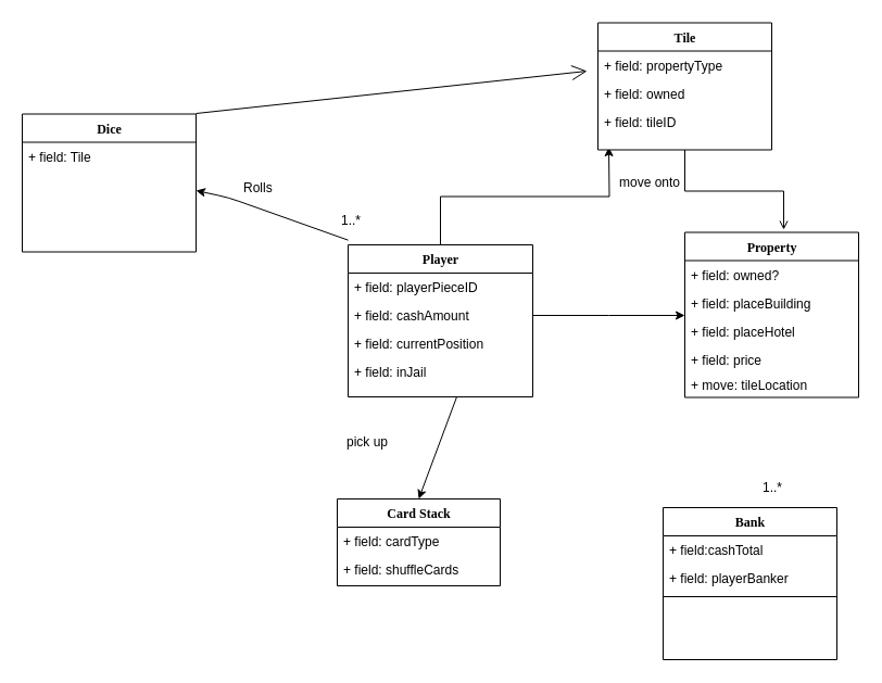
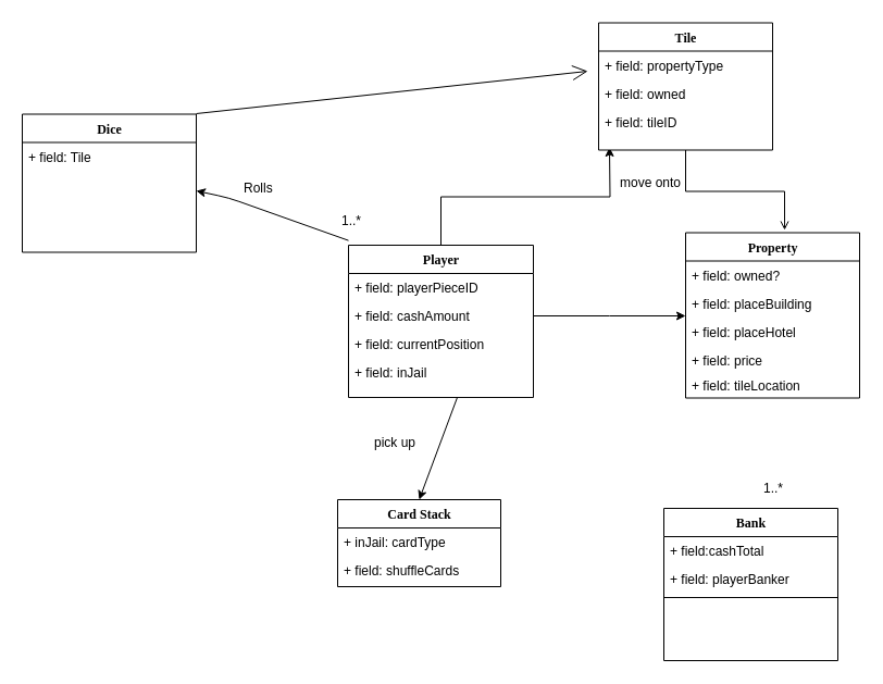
  <mxCell id="0" />
  <mxCell id="1" parent="0" />
  <mxCell id="2" style="edgeStyle=orthogonalEdgeStyle;rounded=0;orthogonalLoop=1;jettySize=auto;html=1;exitX=0.5;exitY=0;exitDx=0;exitDy=0;" edge="1" parent="1" source="3"><mxGeometry relative="1" as="geometry"><mxPoint x="560" y="135" as="targetPoint" /></mxGeometry></mxCell>
  <mxCell id="3" value="Player" style="swimlane;html=1;fontStyle=1;align=center;verticalAlign=top;childLayout=stackLayout;horizontal=1;startSize=26;horizontalStack=0;resizeParent=1;resizeLast=0;collapsible=1;marginBottom=0;swimlaneFillColor=#ffffff;rounded=0;shadow=0;comic=0;labelBackgroundColor=none;strokeColor=#000000;strokeWidth=1;fillColor=none;fontFamily=Verdana;fontSize=12;fontColor=#000000;" parent="1" vertex="1"><mxGeometry x="320" y="225" width="170" height="140" as="geometry" /></mxCell>
  <mxCell id="4" value="+ field: playerPieceID" style="text;html=1;strokeColor=none;fillColor=none;align=left;verticalAlign=top;spacingLeft=4;spacingRight=4;whiteSpace=wrap;overflow=hidden;rotatable=0;points=[[0,0.5],[1,0.5]];portConstraint=eastwest;" parent="3" vertex="1"><mxGeometry y="26" width="170" height="26" as="geometry" /></mxCell>
  <mxCell id="5" value="&lt;div&gt;+ field: cashAmount&lt;/div&gt;&lt;div&gt;&lt;br&gt;&lt;/div&gt;&lt;div&gt;&lt;br&gt;&lt;/div&gt;" style="text;html=1;strokeColor=none;fillColor=none;align=left;verticalAlign=top;spacingLeft=4;spacingRight=4;whiteSpace=wrap;overflow=hidden;rotatable=0;points=[[0,0.5],[1,0.5]];portConstraint=eastwest;" parent="3" vertex="1"><mxGeometry y="52" width="170" height="26" as="geometry" /></mxCell>
  <mxCell id="6" value="&lt;div&gt;+ field: currentPosition&lt;br&gt;&lt;/div&gt;" style="text;html=1;strokeColor=none;fillColor=none;align=left;verticalAlign=top;spacingLeft=4;spacingRight=4;whiteSpace=wrap;overflow=hidden;rotatable=0;points=[[0,0.5],[1,0.5]];portConstraint=eastwest;" vertex="1" parent="3"><mxGeometry y="78" width="170" height="26" as="geometry" /></mxCell>
  <mxCell id="7" value="&lt;div&gt;+ field: inJail&lt;br&gt;&lt;/div&gt;" style="text;html=1;strokeColor=none;fillColor=none;align=left;verticalAlign=top;spacingLeft=4;spacingRight=4;whiteSpace=wrap;overflow=hidden;rotatable=0;points=[[0,0.5],[1,0.5]];portConstraint=eastwest;" vertex="1" parent="3"><mxGeometry y="104" width="170" height="26" as="geometry" /></mxCell>
  <mxCell id="8" value="Dice" style="swimlane;html=1;fontStyle=1;align=center;verticalAlign=top;childLayout=stackLayout;horizontal=1;startSize=26;horizontalStack=0;resizeParent=1;resizeLast=0;collapsible=1;marginBottom=0;swimlaneFillColor=#ffffff;rounded=0;shadow=0;comic=0;labelBackgroundColor=none;strokeColor=#000000;strokeWidth=1;fillColor=none;fontFamily=Verdana;fontSize=12;fontColor=#000000;" parent="1" vertex="1"><mxGeometry x="20" y="104.5" width="160" height="127" as="geometry" /></mxCell>
  <mxCell id="9" value="+ field: Tile" style="text;html=1;strokeColor=none;fillColor=none;align=left;verticalAlign=top;spacingLeft=4;spacingRight=4;whiteSpace=wrap;overflow=hidden;rotatable=0;points=[[0,0.5],[1,0.5]];portConstraint=eastwest;" parent="8" vertex="1"><mxGeometry y="26" width="160" height="26" as="geometry" /></mxCell>
  <mxCell id="10" style="edgeStyle=orthogonalEdgeStyle;rounded=0;orthogonalLoop=1;jettySize=auto;html=1;exitX=0.5;exitY=1;exitDx=0;exitDy=0;entryX=0.569;entryY=-0.016;entryDx=0;entryDy=0;entryPerimeter=0;endArrow=open;" edge="1" parent="1" source="11" target="19"><mxGeometry relative="1" as="geometry" /></mxCell>
  <mxCell id="11" value="Tile" style="swimlane;html=1;fontStyle=1;align=center;verticalAlign=top;childLayout=stackLayout;horizontal=1;startSize=26;horizontalStack=0;resizeParent=1;resizeLast=0;collapsible=1;marginBottom=0;swimlaneFillColor=#ffffff;rounded=0;shadow=0;comic=0;labelBackgroundColor=none;strokeColor=#000000;strokeWidth=1;fillColor=none;fontFamily=Verdana;fontSize=12;fontColor=#000000;" parent="1" vertex="1"><mxGeometry x="550" y="20.5" width="160" height="117" as="geometry" /></mxCell>
  <mxCell id="12" value="+ field: propertyType" style="text;html=1;strokeColor=none;fillColor=none;align=left;verticalAlign=top;spacingLeft=4;spacingRight=4;whiteSpace=wrap;overflow=hidden;rotatable=0;points=[[0,0.5],[1,0.5]];portConstraint=eastwest;" parent="11" vertex="1"><mxGeometry y="26" width="160" height="26" as="geometry" /></mxCell>
  <mxCell id="13" value="+ field: owned" style="text;html=1;strokeColor=none;fillColor=none;align=left;verticalAlign=top;spacingLeft=4;spacingRight=4;whiteSpace=wrap;overflow=hidden;rotatable=0;points=[[0,0.5],[1,0.5]];portConstraint=eastwest;" parent="11" vertex="1"><mxGeometry y="52" width="160" height="26" as="geometry" /></mxCell>
  <mxCell id="14" value="+ field: tileID" style="text;html=1;strokeColor=none;fillColor=none;align=left;verticalAlign=top;spacingLeft=4;spacingRight=4;whiteSpace=wrap;overflow=hidden;rotatable=0;points=[[0,0.5],[1,0.5]];portConstraint=eastwest;" vertex="1" parent="11"><mxGeometry y="78" width="160" height="26" as="geometry" /></mxCell>
  <mxCell id="15" value="Bank" style="swimlane;html=1;fontStyle=1;align=center;verticalAlign=top;childLayout=stackLayout;horizontal=1;startSize=26;horizontalStack=0;resizeParent=1;resizeLast=0;collapsible=1;marginBottom=0;swimlaneFillColor=#ffffff;rounded=0;shadow=0;comic=0;labelBackgroundColor=none;strokeColor=#000000;strokeWidth=1;fillColor=none;fontFamily=Verdana;fontSize=12;fontColor=#000000;" vertex="1" parent="1"><mxGeometry x="610" y="467" width="160" height="140" as="geometry" /></mxCell>
  <mxCell id="16" value="+ field:cashTotal" style="text;html=1;strokeColor=none;fillColor=none;align=left;verticalAlign=top;spacingLeft=4;spacingRight=4;whiteSpace=wrap;overflow=hidden;rotatable=0;points=[[0,0.5],[1,0.5]];portConstraint=eastwest;" vertex="1" parent="15"><mxGeometry y="26" width="160" height="26" as="geometry" /></mxCell>
  <mxCell id="17" value="+ field: playerBanker" style="text;html=1;strokeColor=none;fillColor=none;align=left;verticalAlign=top;spacingLeft=4;spacingRight=4;whiteSpace=wrap;overflow=hidden;rotatable=0;points=[[0,0.5],[1,0.5]];portConstraint=eastwest;" vertex="1" parent="15"><mxGeometry y="52" width="160" height="26" as="geometry" /></mxCell>
  <mxCell id="18" value="" style="line;html=1;strokeWidth=1;fillColor=none;align=left;verticalAlign=middle;spacingTop=-1;spacingLeft=3;spacingRight=3;rotatable=0;labelPosition=right;points=[];portConstraint=eastwest;" vertex="1" parent="15"><mxGeometry y="78" width="160" height="8" as="geometry" /></mxCell>
  <mxCell id="19" value="Property" style="swimlane;html=1;fontStyle=1;align=center;verticalAlign=top;childLayout=stackLayout;horizontal=1;startSize=26;horizontalStack=0;resizeParent=1;resizeLast=0;collapsible=1;marginBottom=0;swimlaneFillColor=#ffffff;rounded=0;shadow=0;comic=0;labelBackgroundColor=none;strokeColor=#000000;strokeWidth=1;fillColor=none;fontFamily=Verdana;fontSize=12;fontColor=#000000;" vertex="1" parent="1"><mxGeometry x="630" y="213.5" width="160" height="152" as="geometry" /></mxCell>
  <mxCell id="20" value="+ field: owned?" style="text;html=1;strokeColor=none;fillColor=none;align=left;verticalAlign=top;spacingLeft=4;spacingRight=4;whiteSpace=wrap;overflow=hidden;rotatable=0;points=[[0,0.5],[1,0.5]];portConstraint=eastwest;" vertex="1" parent="19"><mxGeometry y="26" width="160" height="26" as="geometry" /></mxCell>
  <mxCell id="21" value="+ field: placeBuilding" style="text;html=1;strokeColor=none;fillColor=none;align=left;verticalAlign=top;spacingLeft=4;spacingRight=4;whiteSpace=wrap;overflow=hidden;rotatable=0;points=[[0,0.5],[1,0.5]];portConstraint=eastwest;" vertex="1" parent="19"><mxGeometry y="52" width="160" height="26" as="geometry" /></mxCell>
  <mxCell id="22" value="+ field: placeHotel" style="text;html=1;strokeColor=none;fillColor=none;align=left;verticalAlign=top;spacingLeft=4;spacingRight=4;whiteSpace=wrap;overflow=hidden;rotatable=0;points=[[0,0.5],[1,0.5]];portConstraint=eastwest;" vertex="1" parent="19"><mxGeometry y="78" width="160" height="26" as="geometry" /></mxCell>
  <mxCell id="23" value="+ field: price" style="text;html=1;strokeColor=none;fillColor=none;align=left;verticalAlign=top;spacingLeft=4;spacingRight=4;whiteSpace=wrap;overflow=hidden;rotatable=0;points=[[0,0.5],[1,0.5]];portConstraint=eastwest;" vertex="1" parent="19"><mxGeometry y="104" width="160" height="26" as="geometry" /></mxCell>
  <mxCell id="24" value="Card Stack" style="swimlane;html=1;fontStyle=1;align=center;verticalAlign=top;childLayout=stackLayout;horizontal=1;startSize=26;horizontalStack=0;resizeParent=1;resizeLast=0;collapsible=1;marginBottom=0;swimlaneFillColor=#ffffff;rounded=0;shadow=0;comic=0;labelBackgroundColor=none;strokeColor=#000000;strokeWidth=1;fillColor=none;fontFamily=Verdana;fontSize=12;fontColor=#000000;" vertex="1" parent="1"><mxGeometry x="310" y="459" width="150" height="80" as="geometry" /></mxCell>
- <mxCell id="25" value="+ field: cardType" style="text;html=1;strokeColor=none;fillColor=none;align=left;verticalAlign=top;spacingLeft=4;spacingRight=4;whiteSpace=wrap;overflow=hidden;rotatable=0;points=[[0,0.5],[1,0.5]];portConstraint=eastwest;" vertex="1" parent="24"><mxGeometry y="26" width="150" height="26" as="geometry" /></mxCell>
+ <mxCell id="25" value="+ inJail: cardType" style="text;html=1;strokeColor=none;fillColor=none;align=left;verticalAlign=top;spacingLeft=4;spacingRight=4;whiteSpace=wrap;overflow=hidden;rotatable=0;points=[[0,0.5],[1,0.5]];portConstraint=eastwest;" vertex="1" parent="24"><mxGeometry y="26" width="150" height="26" as="geometry" /></mxCell>
  <mxCell id="26" value="+ field: shuffleCards" style="text;html=1;strokeColor=none;fillColor=none;align=left;verticalAlign=top;spacingLeft=4;spacingRight=4;whiteSpace=wrap;overflow=hidden;rotatable=0;points=[[0,0.5],[1,0.5]];portConstraint=eastwest;" vertex="1" parent="24"><mxGeometry y="52" width="150" height="26" as="geometry" /></mxCell>
- <mxCell id="27" value="+ move: tileLocation" style="text;html=1;strokeColor=none;fillColor=none;align=left;verticalAlign=top;spacingLeft=4;spacingRight=4;whiteSpace=wrap;overflow=hidden;rotatable=0;points=[[0,0.5],[1,0.5]];portConstraint=eastwest;" vertex="1" parent="1"><mxGeometry x="630" y="340.5" width="160" height="26" as="geometry" /></mxCell>
+ <mxCell id="27" value="+ field: tileLocation" style="text;html=1;strokeColor=none;fillColor=none;align=left;verticalAlign=top;spacingLeft=4;spacingRight=4;whiteSpace=wrap;overflow=hidden;rotatable=0;points=[[0,0.5],[1,0.5]];portConstraint=eastwest;" vertex="1" parent="1"><mxGeometry x="630" y="340.5" width="160" height="26" as="geometry" /></mxCell>
  <mxCell id="28" value="" style="endArrow=classic;html=1;exitX=0;exitY=-0.031;exitDx=0;exitDy=0;exitPerimeter=0;" edge="1" parent="1" source="3"><mxGeometry width="50" height="50" relative="1" as="geometry"><mxPoint x="190" y="201.5" as="sourcePoint" /><mxPoint x="180" y="175" as="targetPoint" /><Array as="points"><mxPoint x="210" y="181.5" /></Array></mxGeometry></mxCell>
  <mxCell id="29" value="Rolls" style="text;html=1;resizable=0;points=[];autosize=1;align=left;verticalAlign=top;spacingTop=-4;" vertex="1" parent="1"><mxGeometry x="222" y="163" width="40" height="20" as="geometry" /></mxCell>
  <mxCell id="30" value="1..*" style="text;html=1;resizable=0;points=[];autosize=1;align=left;verticalAlign=top;spacingTop=-4;" vertex="1" parent="1"><mxGeometry x="312" y="193" width="30" height="20" as="geometry" /></mxCell>
  <mxCell id="31" style="edgeStyle=orthogonalEdgeStyle;rounded=0;orthogonalLoop=1;jettySize=auto;html=1;exitX=1;exitY=0.5;exitDx=0;exitDy=0;" edge="1" parent="1" source="5"><mxGeometry relative="1" as="geometry"><mxPoint x="630" y="290" as="targetPoint" /></mxGeometry></mxCell>
  <mxCell id="32" value="move onto" style="text;html=1;resizable=0;points=[];autosize=1;align=left;verticalAlign=top;spacingTop=-4;" vertex="1" parent="1"><mxGeometry x="568" y="158" width="70" height="20" as="geometry" /></mxCell>
  <mxCell id="33" value="" style="endArrow=classic;html=1;entryX=0.5;entryY=0;entryDx=0;entryDy=0;" edge="1" parent="1" target="24"><mxGeometry width="50" height="50" relative="1" as="geometry"><mxPoint x="420" y="365" as="sourcePoint" /><mxPoint x="370" y="425" as="targetPoint" /></mxGeometry></mxCell>
- <mxCell id="34" value="pick up" style="text;html=1;resizable=0;points=[];autosize=1;align=left;verticalAlign=top;spacingTop=-4;" vertex="1" parent="1"><mxGeometry x="317" y="397" width="50" height="20" as="geometry" /></mxCell>
+ <mxCell id="34" value="pick up" style="text;html=1;resizable=0;points=[];autosize=1;align=left;verticalAlign=top;spacingTop=-4;" vertex="1" parent="1"><mxGeometry x="342" y="397" width="50" height="20" as="geometry" /></mxCell>
  <mxCell id="35" value="1..*" style="text;html=1;resizable=0;points=[];autosize=1;align=left;verticalAlign=top;spacingTop=-4;" vertex="1" parent="1"><mxGeometry x="700" y="439" width="30" height="20" as="geometry" /></mxCell>
  <mxCell id="36" value="" style="endArrow=open;endFill=1;endSize=12;html=1;" edge="1" parent="1"><mxGeometry width="160" relative="1" as="geometry"><mxPoint x="180" y="104" as="sourcePoint" /><mxPoint x="540" y="65" as="targetPoint" /></mxGeometry></mxCell>
